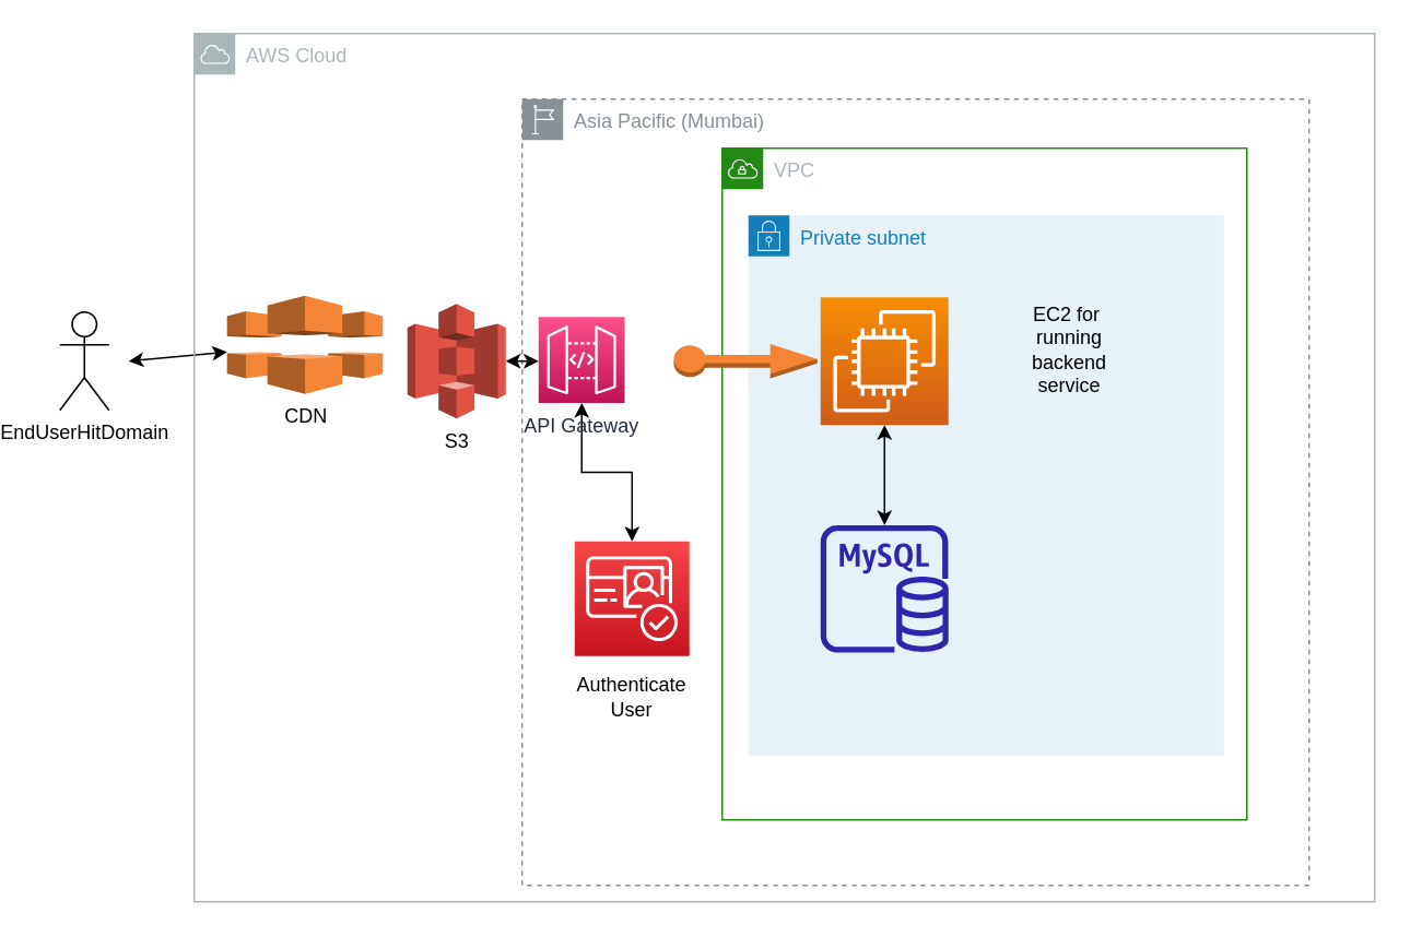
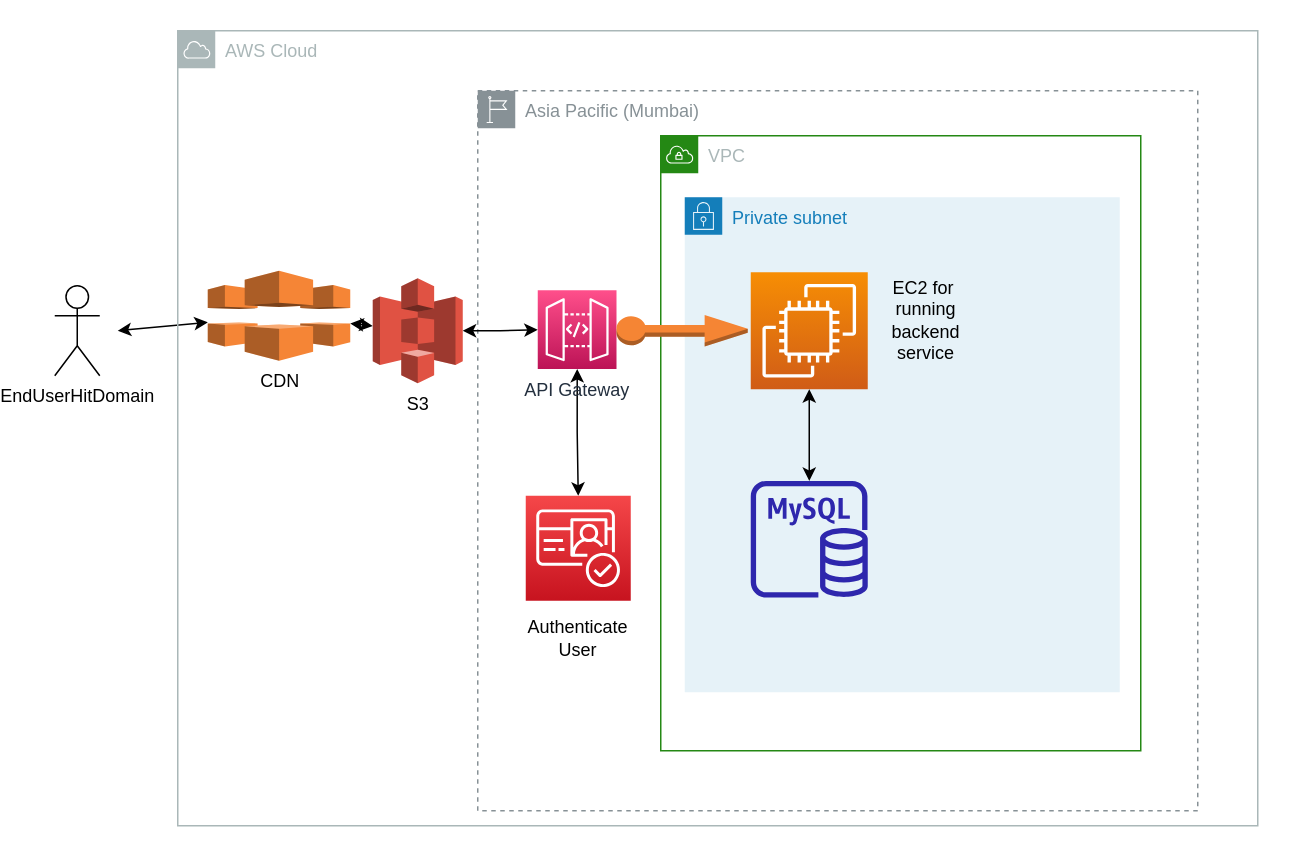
  <mxCell id="0" />
  <mxCell id="1" parent="0" />
  <mxCell id="2" value="EndUserHitDomain" style="shape=umlActor;verticalLabelPosition=bottom;verticalAlign=top;html=1;outlineConnect=0;" parent="1" vertex="1"><mxGeometry x="20" y="190" width="30" height="60" as="geometry" /></mxCell>
  <mxCell id="3" value="" style="endArrow=classic;html=1;rounded=0;startArrow=classic;startFill=1;" parent="1" edge="1" target="7"><mxGeometry width="50" height="50" relative="1" as="geometry"><mxPoint x="62" y="220" as="sourcePoint" /><mxPoint x="102" y="220" as="targetPoint" /></mxGeometry></mxCell>
  <mxCell id="4" value="Asia Pacific (Mumbai)" style="sketch=0;outlineConnect=0;gradientColor=none;html=1;whiteSpace=wrap;fontSize=12;fontStyle=0;shape=mxgraph.aws4.group;grIcon=mxgraph.aws4.group_region;strokeColor=#879196;fillColor=none;verticalAlign=top;align=left;spacingLeft=30;fontColor=#879196;dashed=1;" vertex="1" parent="1"><mxGeometry x="302" y="60" width="480" height="480" as="geometry" /></mxCell>
  <mxCell id="5" value="AWS Cloud" style="sketch=0;outlineConnect=0;gradientColor=none;html=1;whiteSpace=wrap;fontSize=12;fontStyle=0;shape=mxgraph.aws4.group;grIcon=mxgraph.aws4.group_aws_cloud;strokeColor=#AAB7B8;fillColor=none;verticalAlign=top;align=left;spacingLeft=30;fontColor=#AAB7B8;dashed=0;shadow=0;" parent="1" vertex="1"><mxGeometry x="102" y="20" width="720" height="530" as="geometry" /></mxCell>
+ <mxCell id="6" value="" style="rounded=0;orthogonalLoop=1;jettySize=auto;html=1;startArrow=classic;startFill=1;" edge="1" parent="1" source="7" target="9"><mxGeometry relative="1" as="geometry" /></mxCell>
  <mxCell id="7" value="CDN" style="outlineConnect=0;dashed=0;verticalLabelPosition=bottom;verticalAlign=top;align=center;html=1;shape=mxgraph.aws3.cloudfront;fillColor=#F58536;gradientColor=none;" vertex="1" parent="1"><mxGeometry x="122" y="180" width="95" height="60" as="geometry" /></mxCell>
  <mxCell id="8" value="" style="edgeStyle=orthogonalEdgeStyle;rounded=0;orthogonalLoop=1;jettySize=auto;html=1;startArrow=classic;startFill=1;" edge="1" parent="1" source="9" target="11"><mxGeometry relative="1" as="geometry" /></mxCell>
  <mxCell id="9" value="S3" style="outlineConnect=0;dashed=0;verticalLabelPosition=bottom;verticalAlign=top;align=center;html=1;shape=mxgraph.aws3.s3;fillColor=#E05243;gradientColor=none;" vertex="1" parent="1"><mxGeometry x="232" y="185" width="60" height="70" as="geometry" /></mxCell>
  <mxCell id="10" value="" style="edgeStyle=orthogonalEdgeStyle;rounded=0;orthogonalLoop=1;jettySize=auto;html=1;startArrow=classic;startFill=1;" edge="1" parent="1" source="11" target="12"><mxGeometry relative="1" as="geometry" /></mxCell>
- <mxCell id="11" value="API Gateway" style="sketch=0;points=[[0,0,0],[0.25,0,0],[0.5,0,0],[0.75,0,0],[1,0,0],[0,1,0],[0.25,1,0],[0.5,1,0],[0.75,1,0],[1,1,0],[0,0.25,0],[0,0.5,0],[0,0.75,0],[1,0.25,0],[1,0.5,0],[1,0.75,0]];outlineConnect=0;fontColor=#232F3E;gradientColor=#FF4F8B;gradientDirection=north;fillColor=#BC1356;strokeColor=#ffffff;dashed=0;verticalLabelPosition=bottom;verticalAlign=top;align=center;html=1;fontSize=12;fontStyle=0;aspect=fixed;shape=mxgraph.aws4.resourceIcon;resIcon=mxgraph.aws4.api_gateway;" vertex="1" parent="1"><mxGeometry x="312" y="193" width="52.5" height="52.5" as="geometry" /></mxCell>
+ <mxCell id="11" value="API Gateway" style="sketch=0;points=[[0,0,0],[0.25,0,0],[0.5,0,0],[0.75,0,0],[1,0,0],[0,1,0],[0.25,1,0],[0.5,1,0],[0.75,1,0],[1,1,0],[0,0.25,0],[0,0.5,0],[0,0.75,0],[1,0.25,0],[1,0.5,0],[1,0.75,0]];outlineConnect=0;fontColor=#232F3E;gradientColor=#FF4F8B;gradientDirection=north;fillColor=#BC1356;strokeColor=#ffffff;dashed=0;verticalLabelPosition=bottom;verticalAlign=top;align=center;html=1;fontSize=12;fontStyle=0;aspect=fixed;shape=mxgraph.aws4.resourceIcon;resIcon=mxgraph.aws4.api_gateway;" vertex="1" parent="1"><mxGeometry x="342" y="193" width="52.5" height="52.5" as="geometry" /></mxCell>
  <mxCell id="12" value="" style="sketch=0;points=[[0,0,0],[0.25,0,0],[0.5,0,0],[0.75,0,0],[1,0,0],[0,1,0],[0.25,1,0],[0.5,1,0],[0.75,1,0],[1,1,0],[0,0.25,0],[0,0.5,0],[0,0.75,0],[1,0.25,0],[1,0.5,0],[1,0.75,0]];outlineConnect=0;fontColor=#232F3E;gradientColor=#F54749;gradientDirection=north;fillColor=#C7131F;strokeColor=#ffffff;dashed=0;verticalLabelPosition=bottom;verticalAlign=top;align=center;html=1;fontSize=12;fontStyle=0;aspect=fixed;shape=mxgraph.aws4.resourceIcon;resIcon=mxgraph.aws4.cognito;" vertex="1" parent="1"><mxGeometry x="334" y="330" width="70" height="70" as="geometry" /></mxCell>
  <mxCell id="13" value="Authenticate&lt;br&gt;User" style="text;html=1;strokeColor=none;fillColor=none;align=center;verticalAlign=middle;whiteSpace=wrap;rounded=0;" vertex="1" parent="1"><mxGeometry x="319" y="400" width="100" height="50" as="geometry" /></mxCell>
  <mxCell id="14" value="VPC" style="points=[[0,0],[0.25,0],[0.5,0],[0.75,0],[1,0],[1,0.25],[1,0.5],[1,0.75],[1,1],[0.75,1],[0.5,1],[0.25,1],[0,1],[0,0.75],[0,0.5],[0,0.25]];outlineConnect=0;gradientColor=none;html=1;whiteSpace=wrap;fontSize=12;fontStyle=0;container=1;pointerEvents=0;collapsible=0;recursiveResize=0;shape=mxgraph.aws4.group;grIcon=mxgraph.aws4.group_vpc;strokeColor=#248814;fillColor=none;verticalAlign=top;align=left;spacingLeft=30;fontColor=#AAB7B8;dashed=0;" vertex="1" parent="1"><mxGeometry x="424" y="90" width="320" height="410" as="geometry" /></mxCell>
  <mxCell id="15" value="Private subnet" style="points=[[0,0],[0.25,0],[0.5,0],[0.75,0],[1,0],[1,0.25],[1,0.5],[1,0.75],[1,1],[0.75,1],[0.5,1],[0.25,1],[0,1],[0,0.75],[0,0.5],[0,0.25]];outlineConnect=0;gradientColor=none;html=1;whiteSpace=wrap;fontSize=12;fontStyle=0;container=1;pointerEvents=0;collapsible=0;recursiveResize=0;shape=mxgraph.aws4.group;grIcon=mxgraph.aws4.group_security_group;grStroke=0;strokeColor=#147EBA;fillColor=#E6F2F8;verticalAlign=top;align=left;spacingLeft=30;fontColor=#147EBA;dashed=0;" vertex="1" parent="1"><mxGeometry x="440" y="131" width="290" height="330" as="geometry" /></mxCell>
- <mxCell id="16" value="EC2 for&amp;nbsp;&lt;br&gt;running backend service" style="text;html=1;strokeColor=none;fillColor=none;align=center;verticalAlign=middle;whiteSpace=wrap;rounded=0;" vertex="1" parent="15"><mxGeometry x="157" y="57" width="78" height="50" as="geometry" /></mxCell>
+ <mxCell id="16" value="EC2 for&amp;nbsp;&lt;br&gt;running backend service" style="text;html=1;strokeColor=none;fillColor=none;align=center;verticalAlign=middle;whiteSpace=wrap;rounded=0;" vertex="1" parent="15"><mxGeometry x="122" y="57" width="78" height="50" as="geometry" /></mxCell>
  <mxCell id="17" value="" style="sketch=0;points=[[0,0,0],[0.25,0,0],[0.5,0,0],[0.75,0,0],[1,0,0],[0,1,0],[0.25,1,0],[0.5,1,0],[0.75,1,0],[1,1,0],[0,0.25,0],[0,0.5,0],[0,0.75,0],[1,0.25,0],[1,0.5,0],[1,0.75,0]];outlineConnect=0;fontColor=#232F3E;gradientColor=#F78E04;gradientDirection=north;fillColor=#D05C17;strokeColor=#ffffff;dashed=0;verticalLabelPosition=bottom;verticalAlign=top;align=center;html=1;fontSize=12;fontStyle=0;aspect=fixed;shape=mxgraph.aws4.resourceIcon;resIcon=mxgraph.aws4.ec2;" vertex="1" parent="1"><mxGeometry x="484" y="181" width="78" height="78" as="geometry" /></mxCell>
  <mxCell id="18" value="" style="outlineConnect=0;dashed=0;verticalLabelPosition=bottom;verticalAlign=top;align=center;html=1;shape=mxgraph.aws3.elastic_ip;fillColor=#F58534;gradientColor=none;" vertex="1" parent="1"><mxGeometry x="394.5" y="209.5" width="87.5" height="21" as="geometry" /></mxCell>
  <mxCell id="19" value="" style="edgeStyle=orthogonalEdgeStyle;rounded=0;orthogonalLoop=1;jettySize=auto;html=1;startArrow=classic;startFill=1;" edge="1" parent="1" source="20" target="17"><mxGeometry relative="1" as="geometry" /></mxCell>
  <mxCell id="20" value="" style="sketch=0;outlineConnect=0;fontColor=#232F3E;gradientColor=none;fillColor=#2E27AD;strokeColor=none;dashed=0;verticalLabelPosition=bottom;verticalAlign=top;align=center;html=1;fontSize=12;fontStyle=0;aspect=fixed;pointerEvents=1;shape=mxgraph.aws4.rds_mysql_instance;" vertex="1" parent="1"><mxGeometry x="484" y="320" width="78" height="78" as="geometry" /></mxCell>
